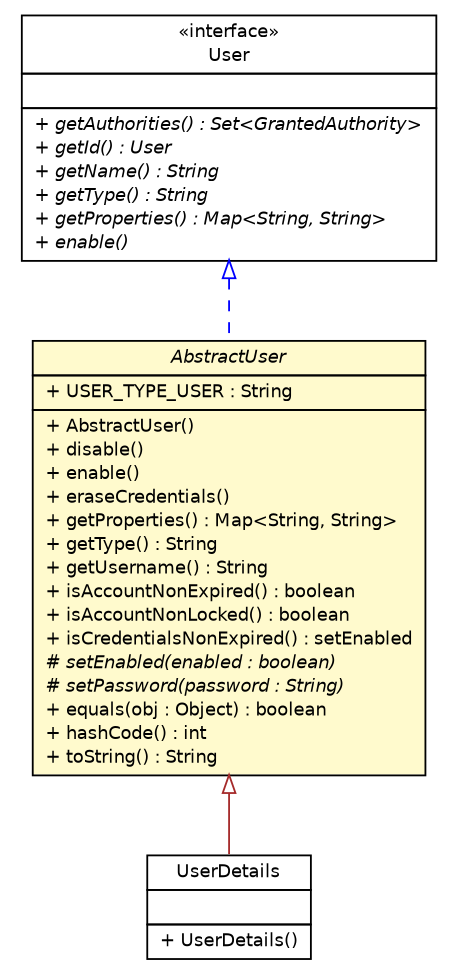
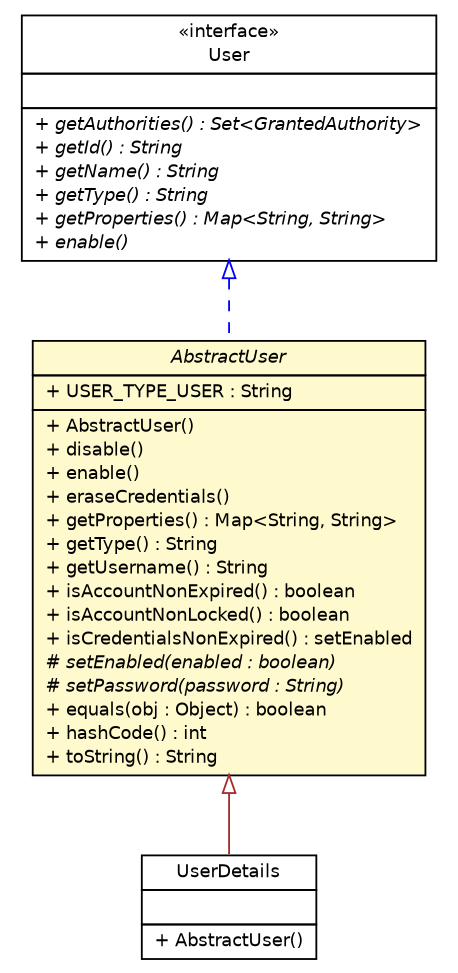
  digraph {
    nodesep=0.25
    ranksep=0.5
    node [fontcolor=black fontname=Helvetica fontsize=10.0 shape=plaintext]
    edge [arrowtail=empty dir=back fontname=Helvetica fontsize=10 headport=p labelfontname=Helvetica labelfontsize=10 tailport=p]
-   n1 [label=<<table title="com.yirendai.oss.lib.security.api.UserDetails" border="0" cellborder="1" cellspacing="0" cellpadding="2" port="p" href="./UserDetails.html"> 		<tr><td><table border="0" cellspacing="0" cellpadding="1"> <tr><td align="center" balign="center"> UserDetails </td></tr> 		</table></td></tr> 		<tr><td><table border="0" cellspacing="0" cellpadding="1"> <tr><td align="left" balign="left">  </td></tr> 		</table></td></tr> 		<tr><td><table border="0" cellspacing="0" cellpadding="1"> <tr><td align="left" balign="left"> + UserDetails() </td></tr> 		</table></td></tr> 		</table>>]
-   n2 [label=<<table title="com.yirendai.oss.lib.security.api.User" border="0" cellborder="1" cellspacing="0" cellpadding="2" port="p" href="./User.html"> 		<tr><td><table border="0" cellspacing="0" cellpadding="1"> <tr><td align="center" balign="center"> &#171;interface&#187; </td></tr> <tr><td align="center" balign="center"> User </td></tr> 		</table></td></tr> 		<tr><td><table border="0" cellspacing="0" cellpadding="1"> <tr><td align="left" balign="left">  </td></tr> 		</table></td></tr> 		<tr><td><table border="0" cellspacing="0" cellpadding="1"> <tr><td align="left" balign="left"><font face="Helvetica-Oblique" point-size="10.0"> + getAuthorities() : Set&lt;GrantedAuthority&gt; </font></td></tr> <tr><td align="left" balign="left"><font face="Helvetica-Oblique" point-size="10.0"> + getId() : User </font></td></tr> <tr><td align="left" balign="left"><font face="Helvetica-Oblique" point-size="10.0"> + getName() : String </font></td></tr> <tr><td align="left" balign="left"><font face="Helvetica-Oblique" point-size="10.0"> + getType() : String </font></td></tr> <tr><td align="left" balign="left"><font face="Helvetica-Oblique" point-size="10.0"> + getProperties() : Map&lt;String, String&gt; </font></td></tr> <tr><td align="left" balign="left"><font face="Helvetica-Oblique" point-size="10.0"> + enable() </font></td></tr> 		</table></td></tr> 		</table>>]
+   n1 [label=<<table title="com.yirendai.oss.lib.security.api.UserDetails" border="0" cellborder="1" cellspacing="0" cellpadding="2" port="p" href="./UserDetails.html"> 		<tr><td><table border="0" cellspacing="0" cellpadding="1"> <tr><td align="center" balign="center"> UserDetails </td></tr> 		</table></td></tr> 		<tr><td><table border="0" cellspacing="0" cellpadding="1"> <tr><td align="left" balign="left">  </td></tr> 		</table></td></tr> 		<tr><td><table border="0" cellspacing="0" cellpadding="1"> <tr><td align="left" balign="left"> + AbstractUser() </td></tr> 		</table></td></tr> 		</table>>]
+   n2 [label=<<table title="com.yirendai.oss.lib.security.api.User" border="0" cellborder="1" cellspacing="0" cellpadding="2" port="p" href="./User.html"> 		<tr><td><table border="0" cellspacing="0" cellpadding="1"> <tr><td align="center" balign="center"> &#171;interface&#187; </td></tr> <tr><td align="center" balign="center"> User </td></tr> 		</table></td></tr> 		<tr><td><table border="0" cellspacing="0" cellpadding="1"> <tr><td align="left" balign="left">  </td></tr> 		</table></td></tr> 		<tr><td><table border="0" cellspacing="0" cellpadding="1"> <tr><td align="left" balign="left"><font face="Helvetica-Oblique" point-size="10.0"> + getAuthorities() : Set&lt;GrantedAuthority&gt; </font></td></tr> <tr><td align="left" balign="left"><font face="Helvetica-Oblique" point-size="10.0"> + getId() : String </font></td></tr> <tr><td align="left" balign="left"><font face="Helvetica-Oblique" point-size="10.0"> + getName() : String </font></td></tr> <tr><td align="left" balign="left"><font face="Helvetica-Oblique" point-size="10.0"> + getType() : String </font></td></tr> <tr><td align="left" balign="left"><font face="Helvetica-Oblique" point-size="10.0"> + getProperties() : Map&lt;String, String&gt; </font></td></tr> <tr><td align="left" balign="left"><font face="Helvetica-Oblique" point-size="10.0"> + enable() </font></td></tr> 		</table></td></tr> 		</table>>]
    n3 [label=<<table title="com.yirendai.oss.lib.security.api.AbstractUser" border="0" cellborder="1" cellspacing="0" cellpadding="2" port="p" bgcolor="lemonChiffon" href="./AbstractUser.html"> 		<tr><td><table border="0" cellspacing="0" cellpadding="1"> <tr><td align="center" balign="center"><font face="Helvetica-Oblique"> AbstractUser </font></td></tr> 		</table></td></tr> 		<tr><td><table border="0" cellspacing="0" cellpadding="1"> <tr><td align="left" balign="left"> + USER_TYPE_USER : String </td></tr> 		</table></td></tr> 		<tr><td><table border="0" cellspacing="0" cellpadding="1"> <tr><td align="left" balign="left"> + AbstractUser() </td></tr> <tr><td align="left" balign="left"> + disable() </td></tr> <tr><td align="left" balign="left"> + enable() </td></tr> <tr><td align="left" balign="left"> + eraseCredentials() </td></tr> <tr><td align="left" balign="left"> + getProperties() : Map&lt;String, String&gt; </td></tr> <tr><td align="left" balign="left"> + getType() : String </td></tr> <tr><td align="left" balign="left"> + getUsername() : String </td></tr> <tr><td align="left" balign="left"> + isAccountNonExpired() : boolean </td></tr> <tr><td align="left" balign="left"> + isAccountNonLocked() : boolean </td></tr> <tr><td align="left" balign="left"> + isCredentialsNonExpired() : setEnabled </td></tr> <tr><td align="left" balign="left"><font face="Helvetica-Oblique" point-size="10.0"> # setEnabled(enabled : boolean) </font></td></tr> <tr><td align="left" balign="left"><font face="Helvetica-Oblique" point-size="10.0"> # setPassword(password : String) </font></td></tr> <tr><td align="left" balign="left"> + equals(obj : Object) : boolean </td></tr> <tr><td align="left" balign="left"> + hashCode() : int </td></tr> <tr><td align="left" balign="left"> + toString() : String </td></tr> 		</table></td></tr> 		</table>>]
    n2 -> n3 [color=blue style=dashed]
    n3 -> n1 [color=brown]
  }
